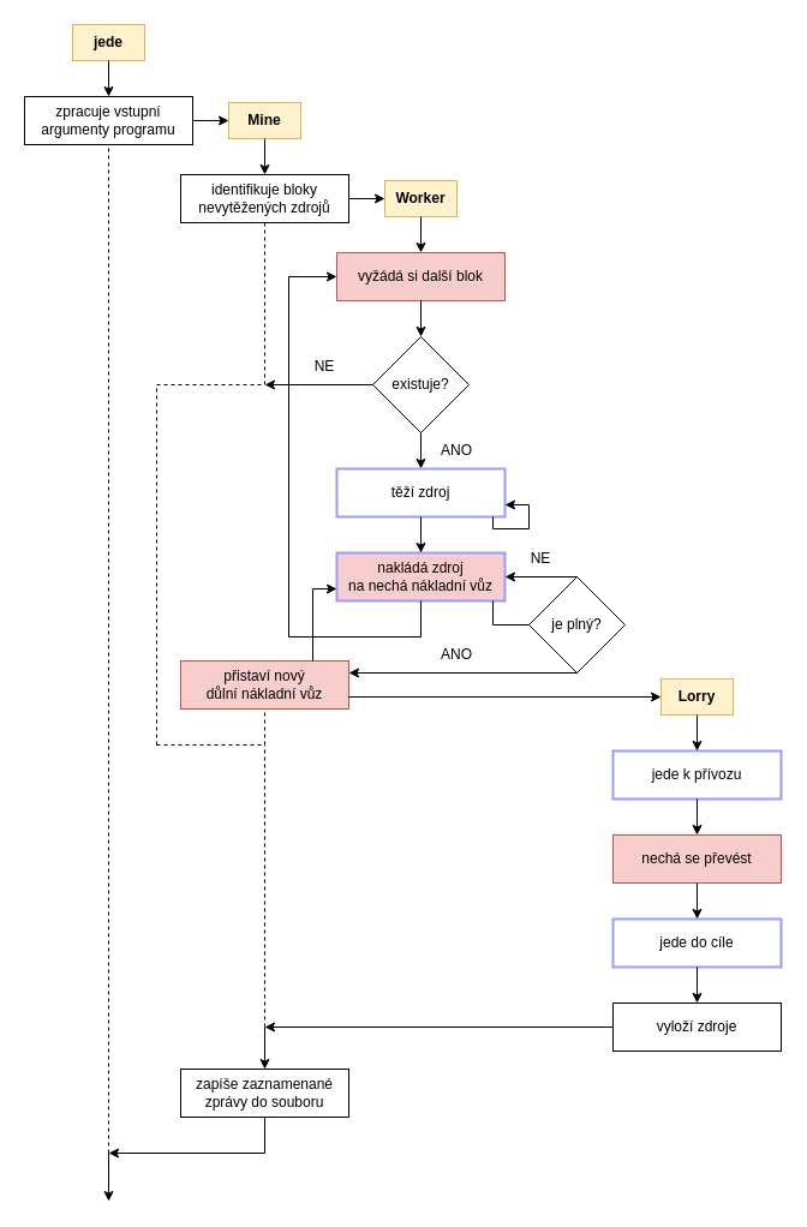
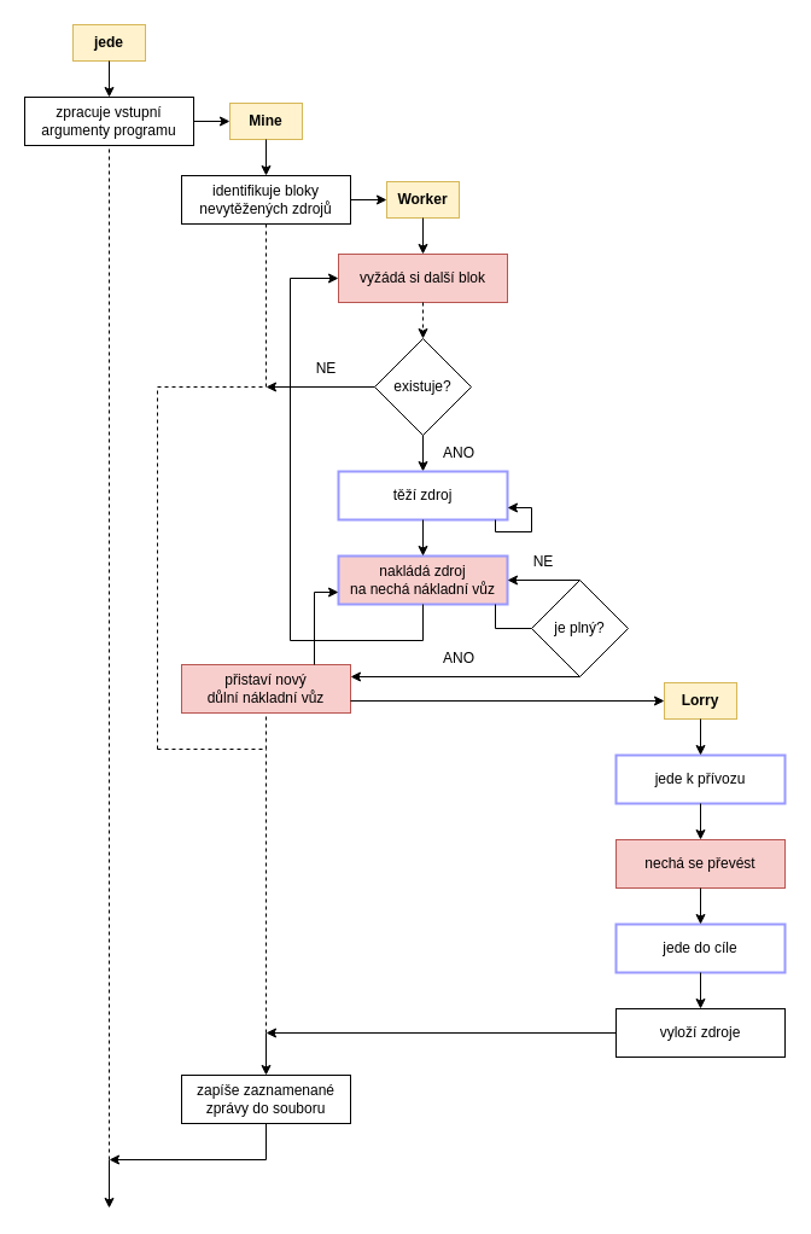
  <mxCell id="0" />
  <mxCell id="1" parent="0" />
  <mxCell id="2" value="&lt;b&gt;jede&lt;/b&gt;" style="rounded=0;whiteSpace=wrap;html=1;fillColor=#fff2cc;strokeColor=#d6b656;" parent="1" vertex="1"><mxGeometry x="60" y="20" width="60" height="30" as="geometry" /></mxCell>
  <mxCell id="3" value="" style="endArrow=classic;html=1;rounded=0;exitX=0.5;exitY=1;exitDx=0;exitDy=0;" parent="1" source="2" edge="1"><mxGeometry width="50" height="50" relative="1" as="geometry"><mxPoint x="130" y="190" as="sourcePoint" /><mxPoint x="90" y="80" as="targetPoint" /></mxGeometry></mxCell>
  <mxCell id="4" value="" style="rounded=0;whiteSpace=wrap;html=1;" parent="1" vertex="1"><mxGeometry x="20" y="80" width="140" height="40" as="geometry" /></mxCell>
  <mxCell id="5" value="" style="endArrow=classic;html=1;rounded=0;exitX=1;exitY=0.5;exitDx=0;exitDy=0;" parent="1" source="4" edge="1"><mxGeometry width="50" height="50" relative="1" as="geometry"><mxPoint x="130" y="190" as="sourcePoint" /><mxPoint x="190" y="100" as="targetPoint" /></mxGeometry></mxCell>
  <mxCell id="6" value="&lt;b&gt;Mine&lt;/b&gt;" style="rounded=0;whiteSpace=wrap;html=1;fillColor=#fff2cc;strokeColor=#d6b656;" parent="1" vertex="1"><mxGeometry x="190" y="85" width="60" height="30" as="geometry" /></mxCell>
  <mxCell id="7" value="" style="rounded=0;whiteSpace=wrap;html=1;" parent="1" vertex="1"><mxGeometry x="150" y="145" width="140" height="40" as="geometry" /></mxCell>
  <mxCell id="8" value="" style="endArrow=classic;html=1;rounded=0;exitX=0.5;exitY=1;exitDx=0;exitDy=0;entryX=0.5;entryY=0;entryDx=0;entryDy=0;" parent="1" source="6" target="7" edge="1"><mxGeometry width="50" height="50" relative="1" as="geometry"><mxPoint x="190" y="230" as="sourcePoint" /><mxPoint x="240" y="180" as="targetPoint" /></mxGeometry></mxCell>
  <mxCell id="9" value="" style="endArrow=classic;html=1;rounded=0;exitX=1;exitY=0.5;exitDx=0;exitDy=0;" parent="1" source="7" edge="1"><mxGeometry width="50" height="50" relative="1" as="geometry"><mxPoint x="190" y="230" as="sourcePoint" /><mxPoint x="320" y="165" as="targetPoint" /></mxGeometry></mxCell>
  <mxCell id="10" value="&lt;b&gt;Worker&lt;/b&gt;" style="rounded=0;whiteSpace=wrap;html=1;fillColor=#fff2cc;strokeColor=#d6b656;" parent="1" vertex="1"><mxGeometry x="320" y="150" width="60" height="30" as="geometry" /></mxCell>
  <mxCell id="11" value="vyžádá si další blok" style="rounded=0;whiteSpace=wrap;html=1;fillColor=#f8cecc;strokeColor=#b85450;" parent="1" vertex="1"><mxGeometry x="280" y="210" width="140" height="40" as="geometry" /></mxCell>
  <mxCell id="12" value="" style="endArrow=classic;html=1;rounded=0;exitX=0.5;exitY=1;exitDx=0;exitDy=0;entryX=0.5;entryY=0;entryDx=0;entryDy=0;" parent="1" source="10" target="11" edge="1"><mxGeometry width="50" height="50" relative="1" as="geometry"><mxPoint x="150" y="250" as="sourcePoint" /><mxPoint x="200" y="200" as="targetPoint" /></mxGeometry></mxCell>
  <mxCell id="13" value="existuje?" style="rhombus;whiteSpace=wrap;html=1;" parent="1" vertex="1"><mxGeometry x="310" y="280" width="80" height="80" as="geometry" /></mxCell>
- <mxCell id="14" value="" style="endArrow=classic;html=1;rounded=0;exitX=0.5;exitY=1;exitDx=0;exitDy=0;entryX=0.5;entryY=0;entryDx=0;entryDy=0;" parent="1" source="11" target="13" edge="1"><mxGeometry width="50" height="50" relative="1" as="geometry"><mxPoint x="180" y="320" as="sourcePoint" /><mxPoint x="230" y="270" as="targetPoint" /></mxGeometry></mxCell>
+ <mxCell id="14" value="" style="endArrow=classic;html=1;rounded=0;exitX=0.5;exitY=1;exitDx=0;exitDy=0;entryX=0.5;entryY=0;entryDx=0;entryDy=0;dashed=1;" parent="1" source="11" target="13" edge="1"><mxGeometry width="50" height="50" relative="1" as="geometry"><mxPoint x="180" y="320" as="sourcePoint" /><mxPoint x="230" y="270" as="targetPoint" /></mxGeometry></mxCell>
  <mxCell id="15" value="" style="endArrow=none;dashed=1;html=1;rounded=0;entryX=0.5;entryY=1;entryDx=0;entryDy=0;" parent="1" target="7" edge="1"><mxGeometry width="50" height="50" relative="1" as="geometry"><mxPoint x="220" y="320" as="sourcePoint" /><mxPoint x="230" y="330" as="targetPoint" /></mxGeometry></mxCell>
  <mxCell id="16" value="" style="endArrow=classic;html=1;rounded=0;exitX=0;exitY=0.5;exitDx=0;exitDy=0;" parent="1" source="13" edge="1"><mxGeometry width="50" height="50" relative="1" as="geometry"><mxPoint x="180" y="380" as="sourcePoint" /><mxPoint x="220" y="320" as="targetPoint" /></mxGeometry></mxCell>
  <mxCell id="17" value="" style="endArrow=none;dashed=1;html=1;rounded=0;entryX=0.5;entryY=1;entryDx=0;entryDy=0;" parent="1" target="4" edge="1"><mxGeometry width="50" height="50" relative="1" as="geometry"><mxPoint x="90" y="960" as="sourcePoint" /><mxPoint x="230" y="280" as="targetPoint" /></mxGeometry></mxCell>
  <mxCell id="18" value="NE" style="text;html=1;strokeColor=none;fillColor=none;align=center;verticalAlign=middle;whiteSpace=wrap;rounded=0;" parent="1" vertex="1"><mxGeometry x="240" y="290" width="60" height="30" as="geometry" /></mxCell>
  <mxCell id="19" value="ANO" style="text;html=1;strokeColor=none;fillColor=none;align=center;verticalAlign=middle;whiteSpace=wrap;rounded=0;" parent="1" vertex="1"><mxGeometry x="350" y="360" width="60" height="30" as="geometry" /></mxCell>
  <mxCell id="20" value="" style="endArrow=classic;html=1;rounded=0;exitX=0;exitY=0;exitDx=0;exitDy=0;entryX=0;entryY=1;entryDx=0;entryDy=0;" parent="1" source="19" target="19" edge="1"><mxGeometry width="50" height="50" relative="1" as="geometry"><mxPoint x="110" y="440" as="sourcePoint" /><mxPoint x="160" y="390" as="targetPoint" /></mxGeometry></mxCell>
  <mxCell id="21" value="těží zdroj" style="rounded=0;whiteSpace=wrap;html=1;strokeWidth=2;strokeColor=#9999FF;" parent="1" vertex="1"><mxGeometry x="280" y="390" width="140" height="40" as="geometry" /></mxCell>
  <mxCell id="22" value="" style="endArrow=none;html=1;rounded=0;" parent="1" edge="1"><mxGeometry width="50" height="50" relative="1" as="geometry"><mxPoint x="410" y="440" as="sourcePoint" /><mxPoint x="410" y="430" as="targetPoint" /></mxGeometry></mxCell>
  <mxCell id="23" value="" style="endArrow=none;html=1;rounded=0;" parent="1" edge="1"><mxGeometry width="50" height="50" relative="1" as="geometry"><mxPoint x="440" y="440" as="sourcePoint" /><mxPoint x="410" y="440" as="targetPoint" /></mxGeometry></mxCell>
  <mxCell id="24" value="" style="endArrow=none;html=1;rounded=0;" parent="1" edge="1"><mxGeometry width="50" height="50" relative="1" as="geometry"><mxPoint x="440" y="440" as="sourcePoint" /><mxPoint x="440" y="420" as="targetPoint" /></mxGeometry></mxCell>
  <mxCell id="25" value="" style="endArrow=classic;html=1;rounded=0;entryX=1;entryY=0.75;entryDx=0;entryDy=0;" parent="1" target="21" edge="1"><mxGeometry width="50" height="50" relative="1" as="geometry"><mxPoint x="440" y="420" as="sourcePoint" /><mxPoint x="280" y="340" as="targetPoint" /></mxGeometry></mxCell>
  <mxCell id="26" value="" style="rounded=0;whiteSpace=wrap;html=1;fillColor=#f8cecc;strokeColor=#9999FF;strokeWidth=2;" parent="1" vertex="1"><mxGeometry x="280" y="460" width="140" height="40" as="geometry" /></mxCell>
  <mxCell id="27" value="" style="endArrow=classic;html=1;rounded=0;exitX=0.5;exitY=1;exitDx=0;exitDy=0;entryX=0.5;entryY=0;entryDx=0;entryDy=0;" parent="1" source="21" target="26" edge="1"><mxGeometry width="50" height="50" relative="1" as="geometry"><mxPoint x="140" y="400" as="sourcePoint" /><mxPoint x="190" y="350" as="targetPoint" /></mxGeometry></mxCell>
  <mxCell id="28" value="" style="endArrow=none;html=1;rounded=0;" parent="1" edge="1"><mxGeometry width="50" height="50" relative="1" as="geometry"><mxPoint x="410" y="520" as="sourcePoint" /><mxPoint x="410" y="500" as="targetPoint" /></mxGeometry></mxCell>
  <mxCell id="29" value="" style="endArrow=none;html=1;rounded=0;exitX=0;exitY=0.5;exitDx=0;exitDy=0;" parent="1" source="31" edge="1"><mxGeometry width="50" height="50" relative="1" as="geometry"><mxPoint x="440" y="510" as="sourcePoint" /><mxPoint x="410" y="520" as="targetPoint" /></mxGeometry></mxCell>
  <mxCell id="30" value="" style="endArrow=classic;html=1;rounded=0;entryX=1;entryY=0.5;entryDx=0;entryDy=0;exitX=0.5;exitY=0;exitDx=0;exitDy=0;" parent="1" source="31" target="26" edge="1"><mxGeometry width="50" height="50" relative="1" as="geometry"><mxPoint x="440" y="490" as="sourcePoint" /><mxPoint x="420" y="490" as="targetPoint" /></mxGeometry></mxCell>
  <mxCell id="31" value="je plný?" style="rhombus;whiteSpace=wrap;html=1;" parent="1" vertex="1"><mxGeometry x="440" y="480" width="80" height="80" as="geometry" /></mxCell>
  <mxCell id="32" value="NE" style="text;html=1;strokeColor=none;fillColor=none;align=center;verticalAlign=middle;whiteSpace=wrap;rounded=0;" parent="1" vertex="1"><mxGeometry x="420" y="450" width="60" height="30" as="geometry" /></mxCell>
  <mxCell id="33" value="" style="endArrow=classic;html=1;rounded=0;exitX=0.5;exitY=1;exitDx=0;exitDy=0;entryX=1;entryY=0.25;entryDx=0;entryDy=0;" parent="1" source="31" target="35" edge="1"><mxGeometry width="50" height="50" relative="1" as="geometry"><mxPoint x="300" y="500" as="sourcePoint" /><mxPoint x="290" y="570" as="targetPoint" /></mxGeometry></mxCell>
  <mxCell id="34" value="ANO" style="text;html=1;strokeColor=none;fillColor=none;align=center;verticalAlign=middle;whiteSpace=wrap;rounded=0;" parent="1" vertex="1"><mxGeometry x="350" y="530" width="60" height="30" as="geometry" /></mxCell>
  <mxCell id="35" value="" style="rounded=0;whiteSpace=wrap;html=1;fillColor=#f8cecc;strokeColor=#b85450;" parent="1" vertex="1"><mxGeometry x="150" y="550" width="140" height="40" as="geometry" /></mxCell>
  <mxCell id="36" value="" style="endArrow=classic;html=1;rounded=0;exitX=1;exitY=0.75;exitDx=0;exitDy=0;entryX=0;entryY=0.5;entryDx=0;entryDy=0;" parent="1" source="35" target="37" edge="1"><mxGeometry width="50" height="50" relative="1" as="geometry"><mxPoint x="300" y="430" as="sourcePoint" /><mxPoint x="490" y="580" as="targetPoint" /></mxGeometry></mxCell>
  <mxCell id="37" value="&lt;b&gt;Lorry&lt;/b&gt;" style="rounded=0;whiteSpace=wrap;html=1;fillColor=#fff2cc;strokeColor=#d6b656;" parent="1" vertex="1"><mxGeometry x="550" y="565" width="60" height="30" as="geometry" /></mxCell>
  <mxCell id="38" value="" style="endArrow=classic;html=1;rounded=0;entryX=0;entryY=0.75;entryDx=0;entryDy=0;" parent="1" target="26" edge="1"><mxGeometry width="50" height="50" relative="1" as="geometry"><mxPoint x="260" y="490" as="sourcePoint" /><mxPoint x="350" y="380" as="targetPoint" /></mxGeometry></mxCell>
  <mxCell id="39" value="" style="endArrow=none;html=1;rounded=0;" parent="1" edge="1"><mxGeometry width="50" height="50" relative="1" as="geometry"><mxPoint x="260" y="490" as="sourcePoint" /><mxPoint x="260" y="550" as="targetPoint" /></mxGeometry></mxCell>
  <mxCell id="40" value="" style="endArrow=none;dashed=1;html=1;rounded=0;" parent="1" edge="1"><mxGeometry width="50" height="50" relative="1" as="geometry"><mxPoint x="130" y="320" as="sourcePoint" /><mxPoint x="220" y="320" as="targetPoint" /></mxGeometry></mxCell>
  <mxCell id="41" value="" style="endArrow=none;dashed=1;html=1;rounded=0;" parent="1" edge="1"><mxGeometry width="50" height="50" relative="1" as="geometry"><mxPoint x="130" y="620" as="sourcePoint" /><mxPoint x="130" y="320" as="targetPoint" /></mxGeometry></mxCell>
  <mxCell id="42" value="" style="endArrow=none;dashed=1;html=1;rounded=0;" parent="1" edge="1"><mxGeometry width="50" height="50" relative="1" as="geometry"><mxPoint x="130" y="620" as="sourcePoint" /><mxPoint x="220" y="620" as="targetPoint" /></mxGeometry></mxCell>
  <mxCell id="43" value="" style="endArrow=none;dashed=1;html=1;rounded=0;entryX=0.5;entryY=1;entryDx=0;entryDy=0;" parent="1" target="35" edge="1"><mxGeometry width="50" height="50" relative="1" as="geometry"><mxPoint x="220" y="620" as="sourcePoint" /><mxPoint x="219.5" y="595" as="targetPoint" /></mxGeometry></mxCell>
  <mxCell id="44" value="jede k přívozu" style="rounded=0;whiteSpace=wrap;html=1;strokeWidth=2;strokeColor=#9999FF;" parent="1" vertex="1"><mxGeometry x="510" y="625" width="140" height="40" as="geometry" /></mxCell>
  <mxCell id="45" value="" style="endArrow=classic;html=1;rounded=0;exitX=0.5;exitY=1;exitDx=0;exitDy=0;" parent="1" source="37" edge="1"><mxGeometry width="50" height="50" relative="1" as="geometry"><mxPoint x="580" y="600" as="sourcePoint" /><mxPoint x="580" y="625" as="targetPoint" /></mxGeometry></mxCell>
  <mxCell id="46" value="nechá se převést" style="rounded=0;whiteSpace=wrap;html=1;fillColor=#f8cecc;strokeColor=#b85450;" parent="1" vertex="1"><mxGeometry x="510" y="695" width="140" height="40" as="geometry" /></mxCell>
  <mxCell id="47" value="" style="endArrow=classic;html=1;rounded=0;exitX=0.5;exitY=1;exitDx=0;exitDy=0;" parent="1" edge="1"><mxGeometry width="50" height="50" relative="1" as="geometry"><mxPoint x="580" y="665" as="sourcePoint" /><mxPoint x="580" y="695" as="targetPoint" /></mxGeometry></mxCell>
  <mxCell id="48" value="jede do cíle" style="rounded=0;whiteSpace=wrap;html=1;strokeWidth=2;strokeColor=#9999FF;" parent="1" vertex="1"><mxGeometry x="510" y="765" width="140" height="40" as="geometry" /></mxCell>
  <mxCell id="49" value="" style="endArrow=classic;html=1;rounded=0;exitX=0.5;exitY=1;exitDx=0;exitDy=0;" parent="1" edge="1"><mxGeometry width="50" height="50" relative="1" as="geometry"><mxPoint x="580" y="735" as="sourcePoint" /><mxPoint x="580" y="765" as="targetPoint" /></mxGeometry></mxCell>
  <mxCell id="50" value="vyloží zdroje" style="rounded=0;whiteSpace=wrap;html=1;" parent="1" vertex="1"><mxGeometry x="510" y="835" width="140" height="40" as="geometry" /></mxCell>
  <mxCell id="51" value="" style="endArrow=classic;html=1;rounded=0;exitX=0.5;exitY=1;exitDx=0;exitDy=0;" parent="1" edge="1"><mxGeometry width="50" height="50" relative="1" as="geometry"><mxPoint x="580" y="805" as="sourcePoint" /><mxPoint x="580" y="835" as="targetPoint" /></mxGeometry></mxCell>
  <mxCell id="52" value="" style="endArrow=classic;html=1;rounded=0;exitX=0;exitY=0.5;exitDx=0;exitDy=0;" parent="1" source="50" edge="1"><mxGeometry width="50" height="50" relative="1" as="geometry"><mxPoint x="400" y="670" as="sourcePoint" /><mxPoint x="220" y="855" as="targetPoint" /></mxGeometry></mxCell>
  <mxCell id="53" value="" style="endArrow=none;dashed=1;html=1;rounded=0;" parent="1" edge="1"><mxGeometry width="50" height="50" relative="1" as="geometry"><mxPoint x="220" y="855" as="sourcePoint" /><mxPoint x="220" y="620" as="targetPoint" /></mxGeometry></mxCell>
  <mxCell id="54" value="" style="endArrow=classic;html=1;rounded=0;" parent="1" edge="1"><mxGeometry width="50" height="50" relative="1" as="geometry"><mxPoint x="220" y="855" as="sourcePoint" /><mxPoint x="220" y="890" as="targetPoint" /></mxGeometry></mxCell>
  <mxCell id="55" value="" style="rounded=0;whiteSpace=wrap;html=1;" parent="1" vertex="1"><mxGeometry x="150" y="890" width="140" height="40" as="geometry" /></mxCell>
  <mxCell id="56" value="" style="endArrow=none;html=1;rounded=0;entryX=0.5;entryY=1;entryDx=0;entryDy=0;" parent="1" target="55" edge="1"><mxGeometry width="50" height="50" relative="1" as="geometry"><mxPoint x="220" y="960" as="sourcePoint" /><mxPoint x="370" y="750" as="targetPoint" /></mxGeometry></mxCell>
  <mxCell id="57" value="" style="endArrow=classic;html=1;rounded=0;" parent="1" edge="1"><mxGeometry width="50" height="50" relative="1" as="geometry"><mxPoint x="220" y="960" as="sourcePoint" /><mxPoint x="90" y="960" as="targetPoint" /></mxGeometry></mxCell>
  <mxCell id="58" value="" style="endArrow=classic;html=1;rounded=0;" parent="1" edge="1"><mxGeometry width="50" height="50" relative="1" as="geometry"><mxPoint x="90" y="960" as="sourcePoint" /><mxPoint x="90" y="1000" as="targetPoint" /></mxGeometry></mxCell>
  <mxCell id="59" value="" style="endArrow=none;html=1;rounded=0;entryX=0.5;entryY=1;entryDx=0;entryDy=0;" edge="1" parent="1" target="26"><mxGeometry width="50" height="50" relative="1" as="geometry"><mxPoint x="350" y="530" as="sourcePoint" /><mxPoint x="450" y="450" as="targetPoint" /></mxGeometry></mxCell>
  <mxCell id="60" value="" style="endArrow=classic;html=1;rounded=0;entryX=0;entryY=0.5;entryDx=0;entryDy=0;" edge="1" parent="1" target="11"><mxGeometry width="50" height="50" relative="1" as="geometry"><mxPoint x="240" y="230" as="sourcePoint" /><mxPoint x="450" y="450" as="targetPoint" /></mxGeometry></mxCell>
  <mxCell id="61" value="" style="endArrow=none;html=1;rounded=0;" edge="1" parent="1"><mxGeometry width="50" height="50" relative="1" as="geometry"><mxPoint x="240" y="530" as="sourcePoint" /><mxPoint x="240" y="230" as="targetPoint" /></mxGeometry></mxCell>
  <mxCell id="62" value="" style="endArrow=none;html=1;rounded=0;exitX=0;exitY=0;exitDx=0;exitDy=0;" edge="1" parent="1" source="34"><mxGeometry width="50" height="50" relative="1" as="geometry"><mxPoint x="350" y="520" as="sourcePoint" /><mxPoint x="240" y="530" as="targetPoint" /></mxGeometry></mxCell>
  <mxCell id="63" value="argumenty programu" style="text;html=1;strokeColor=none;fillColor=none;align=center;verticalAlign=middle;whiteSpace=wrap;rounded=0;spacingBottom=5;" vertex="1" parent="1"><mxGeometry x="20" y="100" width="140" height="20" as="geometry" /></mxCell>
  <mxCell id="64" value="zpracuje vstupní" style="text;html=1;strokeColor=none;fillColor=none;align=center;verticalAlign=middle;whiteSpace=wrap;rounded=0;spacingTop=5;" vertex="1" parent="1"><mxGeometry x="20" y="80" width="140" height="20" as="geometry" /></mxCell>
  <mxCell id="65" value="identifikuje bloky" style="text;html=1;strokeColor=none;fillColor=none;align=center;verticalAlign=middle;whiteSpace=wrap;rounded=0;spacingTop=5;" vertex="1" parent="1"><mxGeometry x="150" y="145" width="140" height="20" as="geometry" /></mxCell>
  <mxCell id="66" value="nevytěžených zdrojů" style="text;html=1;strokeColor=none;fillColor=none;align=center;verticalAlign=middle;whiteSpace=wrap;rounded=0;spacingBottom=5;" vertex="1" parent="1"><mxGeometry x="150" y="165" width="140" height="20" as="geometry" /></mxCell>
  <mxCell id="67" value="na nechá nákladní vůz" style="text;html=1;strokeColor=none;fillColor=none;align=center;verticalAlign=middle;whiteSpace=wrap;rounded=0;spacingBottom=5;" vertex="1" parent="1"><mxGeometry x="280" y="480" width="140" height="20" as="geometry" /></mxCell>
  <mxCell id="68" value="nakládá zdroj" style="text;html=1;strokeColor=none;fillColor=none;align=center;verticalAlign=middle;whiteSpace=wrap;rounded=0;spacingTop=5;" vertex="1" parent="1"><mxGeometry x="280" y="460" width="140" height="20" as="geometry" /></mxCell>
  <mxCell id="69" value="důlní nákladní vůz" style="text;html=1;strokeColor=none;fillColor=none;align=center;verticalAlign=middle;whiteSpace=wrap;rounded=0;spacingBottom=5;" vertex="1" parent="1"><mxGeometry x="150" y="570" width="140" height="20" as="geometry" /></mxCell>
  <mxCell id="70" value="přistaví nový" style="text;html=1;strokeColor=none;fillColor=none;align=center;verticalAlign=middle;whiteSpace=wrap;rounded=0;spacingTop=5;" vertex="1" parent="1"><mxGeometry x="150" y="550" width="140" height="20" as="geometry" /></mxCell>
  <mxCell id="71" value="zprávy do souboru" style="text;html=1;strokeColor=none;fillColor=none;align=center;verticalAlign=middle;whiteSpace=wrap;rounded=0;spacingBottom=5;" vertex="1" parent="1"><mxGeometry x="150" y="910" width="140" height="20" as="geometry" /></mxCell>
  <mxCell id="72" value="zapíše zaznamenané" style="text;html=1;strokeColor=none;fillColor=none;align=center;verticalAlign=middle;whiteSpace=wrap;rounded=0;spacingTop=5;" vertex="1" parent="1"><mxGeometry x="150" y="890" width="140" height="20" as="geometry" /></mxCell>
